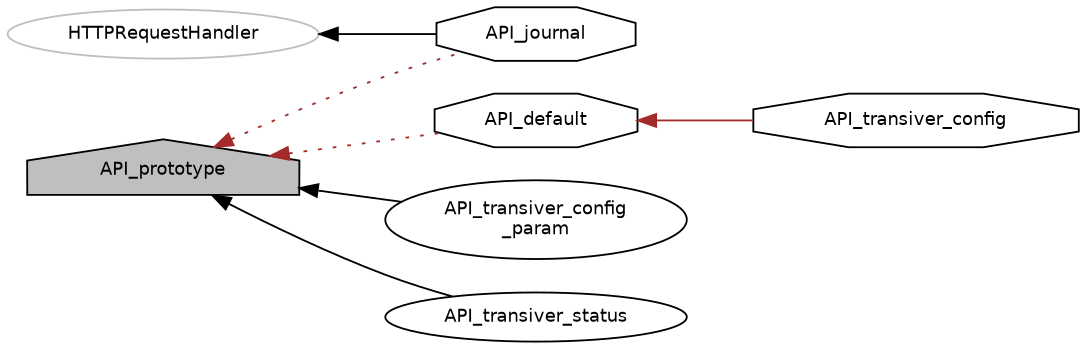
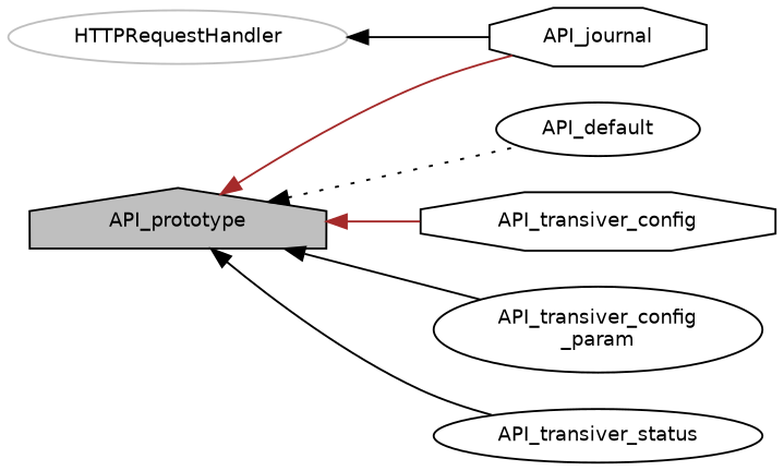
  digraph {
    rankdir=LR
    node [color=black fillcolor=white fontname=Helvetica fontsize=10 shape=ellipse style=filled]
    edge [color=brown dir=back fontname=Helvetica fontsize=10 labelfontname=Helvetica labelfontsize=10 style=solid]
    n1 [fillcolor=grey75 fontcolor=black height=0.2 label=API_prototype shape=house width=0.4]
-   n2 [height=0.2 label=API_default shape=octagon width=0.4]
+   n2 [height=0.2 label=API_default width=0.4]
    n3 [height=0.2 label=API_journal shape=octagon width=0.4]
    n4 [height=0.2 label=API_transiver_config shape=octagon width=0.4]
    n5 [height=0.2 label="API_transiver_config\l_param" width=0.4]
    n6 [height=0.2 label=API_transiver_status width=0.4]
    n7 [color=grey75 height=0.2 label=HTTPRequestHandler width=0.4]
-   n1 -> n2 [style=dotted]
-   n1 -> n3 [style=dotted]
-   n2 -> n4
+   n1 -> n2 [color=black style=dotted]
+   n1 -> n3
+   n1 -> n4
    n1 -> n5 [color=black]
    n1 -> n6 [color=black]
    n7 -> n3 [color=black]
  }
